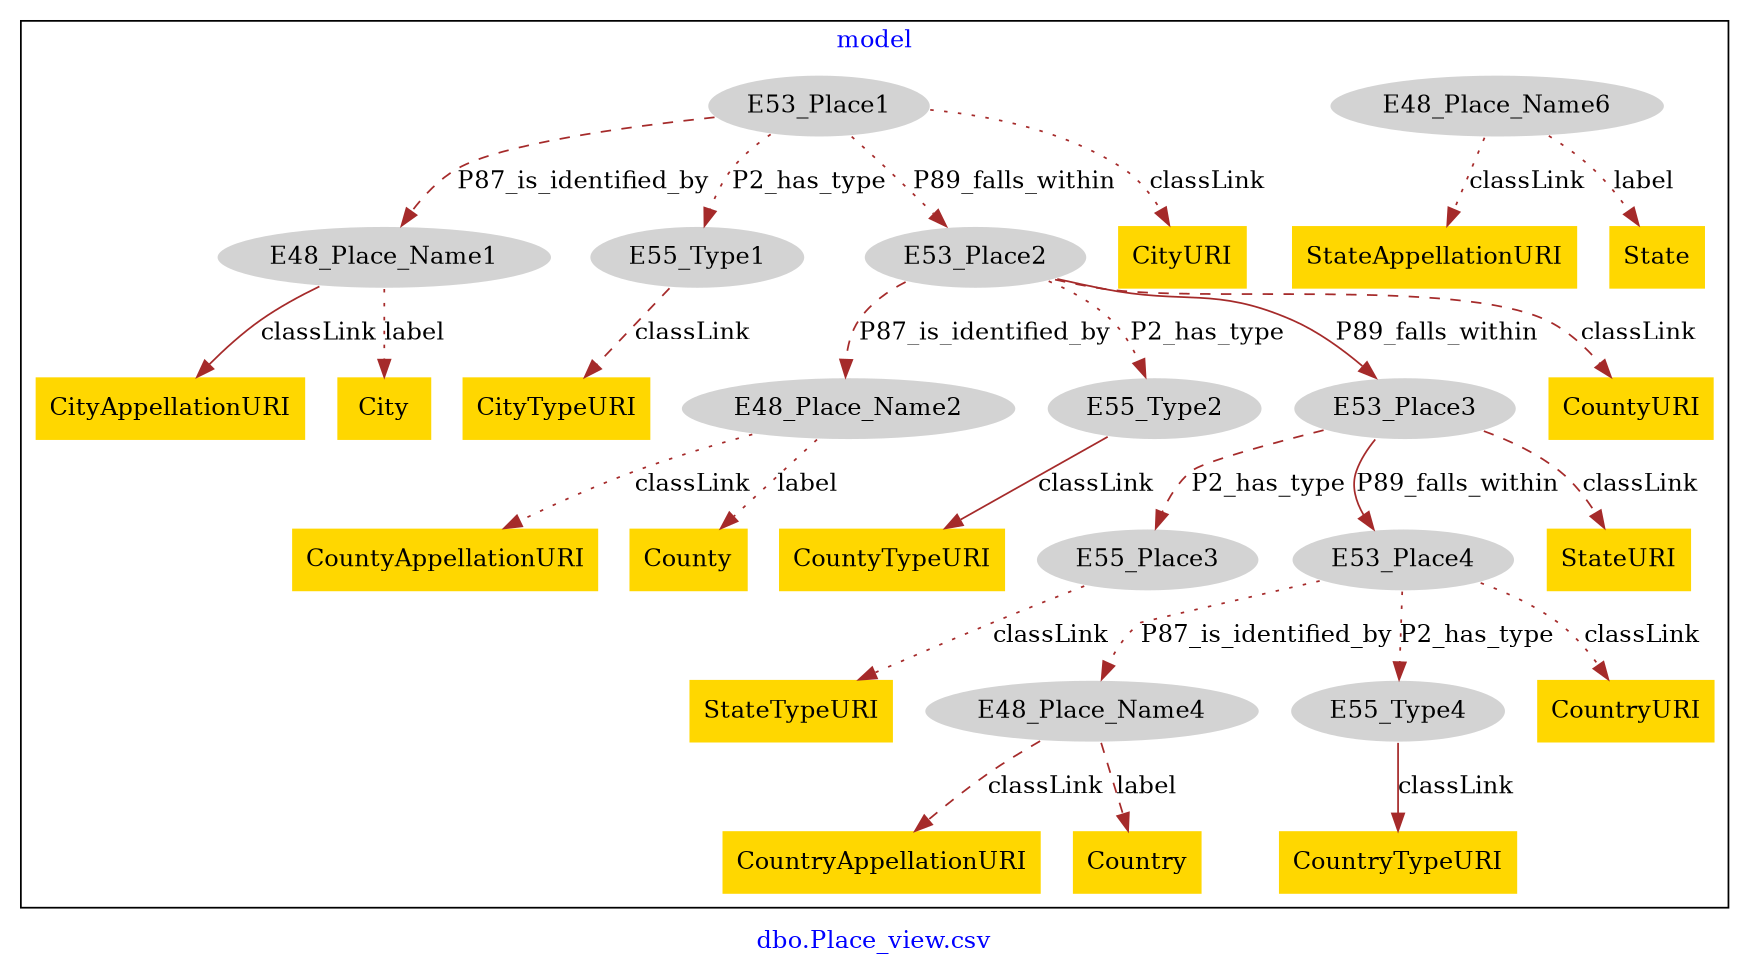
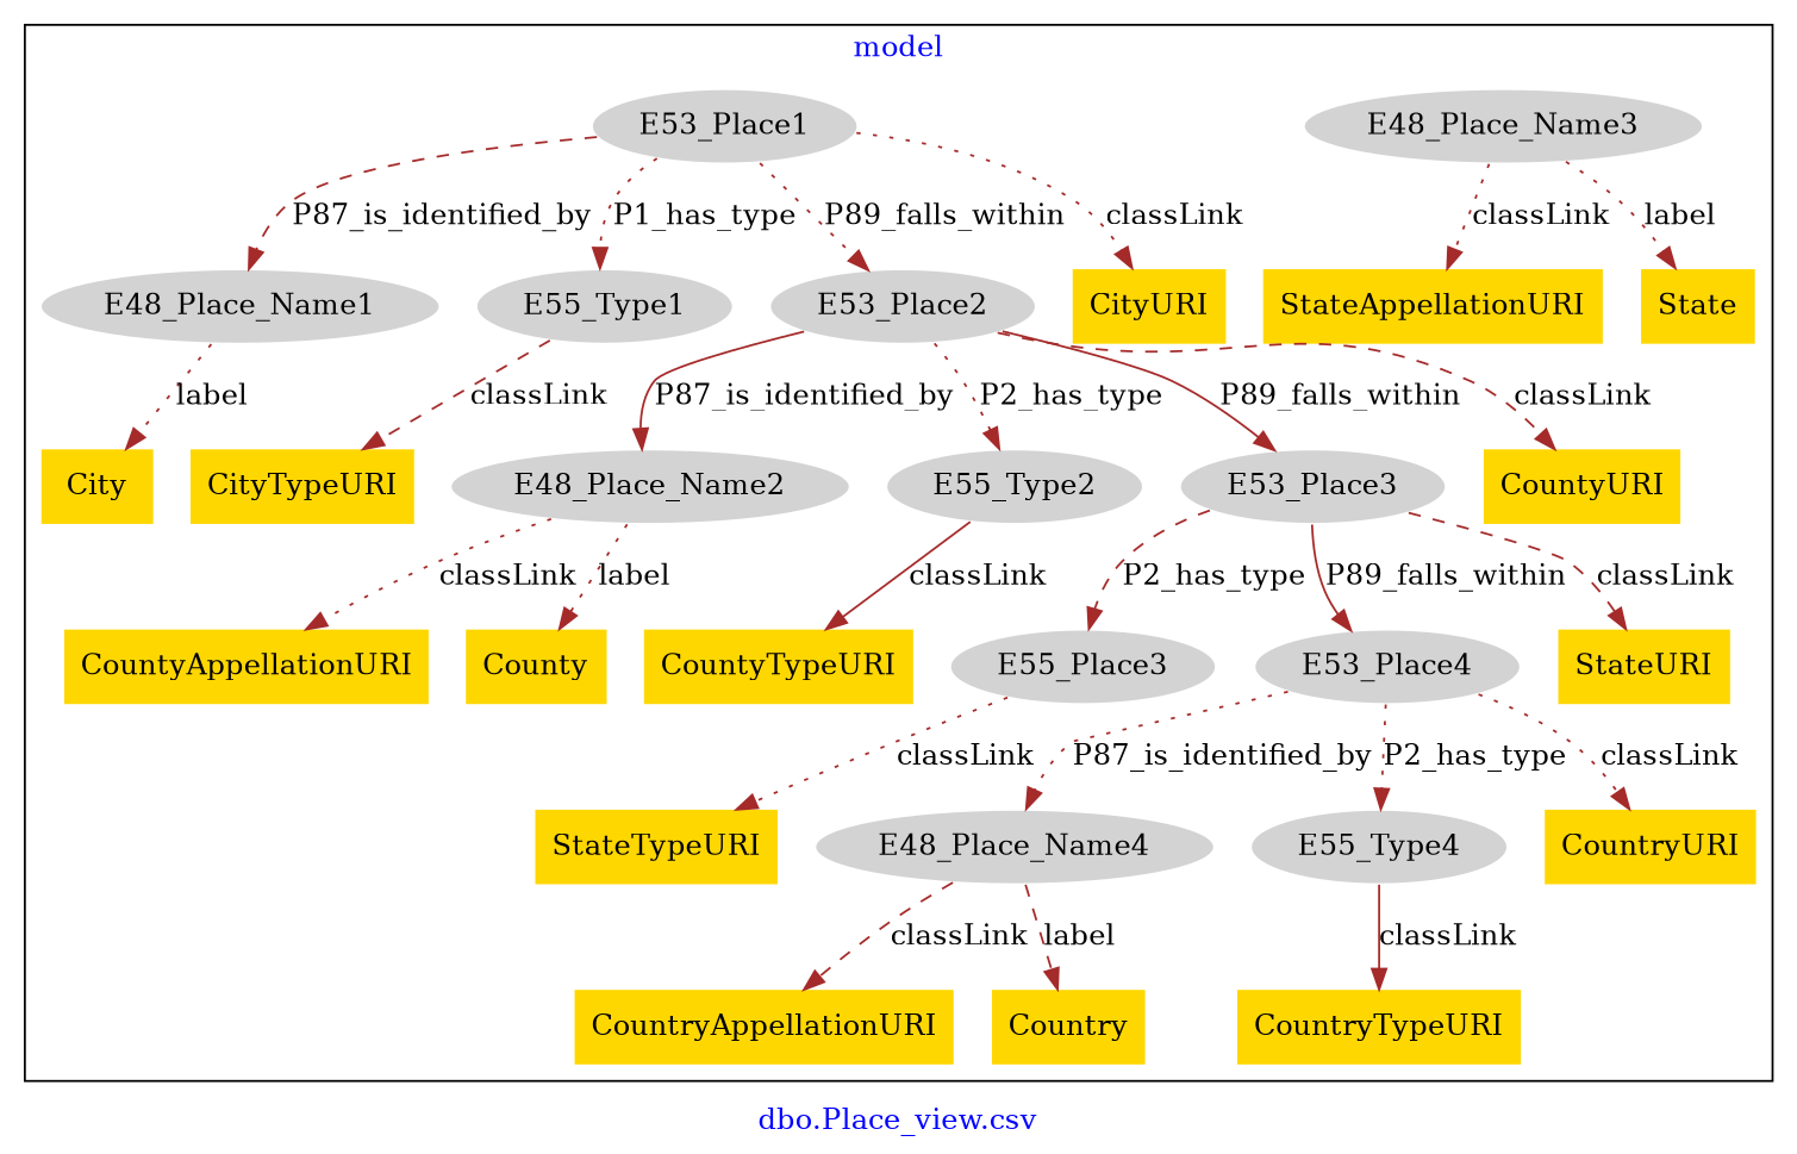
  digraph {
    fontcolor=blue
    label="dbo.Place_view.csv"
    remincross=true
    node [fillcolor=gold style=filled shape=plaintext]
    edge [color=brown fontcolor=black style=dotted]
    n1 [color=white fillcolor=lightgray label=E48_Place_Name1 shape=""]
-   n2 [label=CityAppellationURI]
    n3 [label=City]
    n4 [color=white fillcolor=lightgray label=E48_Place_Name2 shape=""]
    n5 [label=CountyAppellationURI]
    n6 [label=County]
-   n7 [color=white fillcolor=lightgray label=E48_Place_Name6 shape=""]
+   n7 [color=white fillcolor=lightgray label=E48_Place_Name3 shape=""]
    n8 [label=StateAppellationURI]
    n9 [label=State]
    n10 [color=white fillcolor=lightgray label=E48_Place_Name4 shape=""]
    n11 [label=CountryAppellationURI]
    n12 [label=Country]
    n13 [color=white fillcolor=lightgray label=E53_Place1 shape=""]
    n14 [color=white fillcolor=lightgray label=E55_Type1 shape=""]
    n15 [color=white fillcolor=lightgray label=E53_Place2 shape=""]
    n16 [label=CityURI]
    n17 [color=white fillcolor=lightgray label=E55_Type2 shape=""]
    n18 [color=white fillcolor=lightgray label=E53_Place3 shape=""]
    n19 [label=CountyURI]
    n20 [color=white fillcolor=lightgray label=E55_Place3 shape=""]
    n21 [color=white fillcolor=lightgray label=E53_Place4 shape=""]
    n22 [label=StateURI]
    n23 [color=white fillcolor=lightgray label=E55_Type4 shape=""]
    n24 [label=CountryURI]
    n25 [label=CityTypeURI]
    n26 [label=CountyTypeURI]
    n27 [label=StateTypeURI]
    n28 [label=CountryTypeURI]
    subgraph cluster_1 {
      label=model
      n1
-     n2
      n3
      n4
      n5
      n6
      n7
      n8
      n9
      n10
      n11
      n12
      n13
      n14
      n15
      n16
      n17
      n18
      n19
      n20
      n21
      n22
      n23
      n24
      n25
      n26
      n27
      n28
    }
-   n1 -> n2 [label=classLink style=solid]
    n1 -> n3 [label=label]
    n4 -> n5 [label=classLink]
    n4 -> n6 [label=label]
    n7 -> n8 [label=classLink]
    n7 -> n9 [label=label]
    n10 -> n11 [label=classLink style=dashed]
    n10 -> n12 [label=label style=dashed]
    n13 -> n1 [label=P87_is_identified_by style=dashed]
-   n13 -> n14 [label=P2_has_type]
+   n13 -> n14 [label=P1_has_type]
    n13 -> n15 [label=P89_falls_within]
    n13 -> n16 [label=classLink]
    n14 -> n25 [label=classLink style=dashed]
-   n15 -> n4 [label=P87_is_identified_by style=dashed]
+   n15 -> n4 [label=P87_is_identified_by style=solid]
    n15 -> n17 [label=P2_has_type]
    n15 -> n18 [label=P89_falls_within style=solid]
    n15 -> n19 [label=classLink style=dashed]
    n17 -> n26 [label=classLink style=solid]
    n18 -> n20 [label=P2_has_type style=dashed]
    n18 -> n21 [label=P89_falls_within style=solid]
    n18 -> n22 [label=classLink style=dashed]
    n20 -> n27 [label=classLink]
    n21 -> n10 [label=P87_is_identified_by]
    n21 -> n23 [label=P2_has_type]
    n21 -> n24 [label=classLink]
    n23 -> n28 [label=classLink style=solid]
  }
